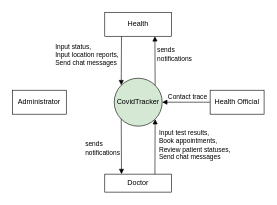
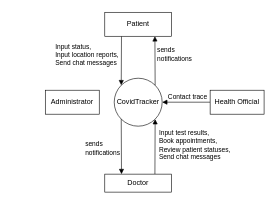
  <mxCell id="0" />
  <mxCell id="1" parent="0" />
  <mxCell id="2" style="edgeStyle=none;rounded=0;orthogonalLoop=1;jettySize=auto;html=1;exitX=0.75;exitY=0;exitDx=0;exitDy=0;entryX=1;entryY=1;entryDx=0;entryDy=0;endArrow=block;endFill=1;" edge="1" parent="1" source="17" target="3"><mxGeometry relative="1" as="geometry"><mxPoint x="259.312" y="270" as="sourcePoint" /></mxGeometry></mxCell>
- <mxCell id="3" value="CovidTracker" style="ellipse;whiteSpace=wrap;html=1;aspect=fixed;fillColor=#d5e8d4;" vertex="1" parent="1"><mxGeometry x="190" y="130" width="80" height="80" as="geometry" /></mxCell>
+ <mxCell id="3" value="CovidTracker" style="ellipse;whiteSpace=wrap;html=1;aspect=fixed;" vertex="1" parent="1"><mxGeometry x="190" y="130" width="80" height="80" as="geometry" /></mxCell>
  <mxCell id="4" style="edgeStyle=none;rounded=0;orthogonalLoop=1;jettySize=auto;html=1;exitX=0.25;exitY=1;exitDx=0;exitDy=0;endArrow=block;endFill=1;entryX=0;entryY=0;entryDx=0;entryDy=0;" edge="1" parent="1" source="8" target="3"><mxGeometry relative="1" as="geometry" /></mxCell>
  <mxCell id="5" value="Input status,&lt;br&gt;Input location reports,&lt;br&gt;Send chat messages" style="edgeLabel;html=1;align=left;verticalAlign=middle;resizable=0;points=[];" connectable="0" vertex="1" parent="4"><mxGeometry x="-0.421" y="1" relative="1" as="geometry"><mxPoint x="-113" y="6" as="offset" /></mxGeometry></mxCell>
  <mxCell id="6" style="edgeStyle=none;rounded=0;orthogonalLoop=1;jettySize=auto;html=1;exitX=1;exitY=0;exitDx=0;exitDy=0;entryX=0.75;entryY=1;entryDx=0;entryDy=0;endArrow=block;endFill=1;" edge="1" parent="1" source="3" target="8"><mxGeometry relative="1" as="geometry" /></mxCell>
  <mxCell id="7" value="sends&lt;br&gt;notifications" style="edgeLabel;html=1;align=left;verticalAlign=middle;resizable=0;points=[];" connectable="0" vertex="1" parent="6"><mxGeometry x="0.535" relative="1" as="geometry"><mxPoint x="2" y="11" as="offset" /></mxGeometry></mxCell>
- <mxCell id="8" value="Health" style="rounded=0;whiteSpace=wrap;html=1;" vertex="1" parent="1"><mxGeometry x="174.25" y="20" width="111.5" height="40" as="geometry" /></mxCell>
+ <mxCell id="8" value="Patient" style="rounded=0;whiteSpace=wrap;html=1;" vertex="1" parent="1"><mxGeometry x="174.25" y="20" width="111.5" height="40" as="geometry" /></mxCell>
  <mxCell id="9" style="edgeStyle=none;rounded=0;orthogonalLoop=1;jettySize=auto;html=1;exitX=0;exitY=1;exitDx=0;exitDy=0;endArrow=block;endFill=1;entryX=0.25;entryY=0;entryDx=0;entryDy=0;" edge="1" parent="1" source="3" target="17"><mxGeometry relative="1" as="geometry"><mxPoint x="220" y="210" as="sourcePoint" /><mxPoint x="206.438" y="270" as="targetPoint" /></mxGeometry></mxCell>
  <mxCell id="10" value="Input test results,&lt;br&gt;Book appointments,&lt;br&gt;Review patient statuses,&lt;br&gt;Send chat messages" style="edgeLabel;html=1;align=left;verticalAlign=middle;resizable=0;points=[];" connectable="0" vertex="1" parent="9"><mxGeometry x="0.161" relative="1" as="geometry"><mxPoint x="61" y="-10" as="offset" /></mxGeometry></mxCell>
  <mxCell id="11" value="&lt;span style=&quot;color: rgba(0 , 0 , 0 , 0) ; font-family: monospace ; font-size: 0px ; background-color: rgb(248 , 249 , 250)&quot;&gt;%3CmxGraphModel%3E%3Croot%3E%3CmxCell%20id%3D%220%22%2F%3E%3CmxCell%20id%3D%221%22%20parent%3D%220%22%2F%3E%3CmxCell%20id%3D%222%22%20value%3D%22sends%26lt%3Bbr%26gt%3Bnotifications%22%20style%3D%22edgeLabel%3Bhtml%3D1%3Balign%3Dleft%3BverticalAlign%3Dmiddle%3Bresizable%3D0%3Bpoints%3D%5B%5D%3B%22%20vertex%3D%221%22%20connectable%3D%220%22%20parent%3D%221%22%3E%3CmxGeometry%20x%3D%22429.97%22%20y%3D%22159.917%22%20as%3D%22geometry%22%2F%3E%3C%2FmxCell%3E%3C%2Froot%3E%3C%2FmxGraphModel%3E&lt;/span&gt;" style="edgeLabel;html=1;align=center;verticalAlign=middle;resizable=0;points=[];" connectable="0" vertex="1" parent="9"><mxGeometry x="-0.417" y="-1" relative="1" as="geometry"><mxPoint as="offset" /></mxGeometry></mxCell>
  <mxCell id="12" value="&lt;span style=&quot;&quot;&gt;sends&lt;/span&gt;&lt;br style=&quot;&quot;&gt;&lt;span style=&quot;&quot;&gt;notifications&lt;/span&gt;" style="edgeLabel;html=1;align=left;verticalAlign=middle;resizable=0;points=[];" connectable="0" vertex="1" parent="9"><mxGeometry x="-0.383" y="-1" relative="1" as="geometry"><mxPoint x="-61" y="20" as="offset" /></mxGeometry></mxCell>
- <mxCell id="13" value="Administrator" style="rounded=0;whiteSpace=wrap;html=1;" vertex="1" parent="1"><mxGeometry x="20" y="150" width="90" height="40" as="geometry" /></mxCell>
+ <mxCell id="13" value="Administrator" style="rounded=0;whiteSpace=wrap;html=1;" vertex="1" parent="1"><mxGeometry x="75" y="150" width="90" height="40" as="geometry" /></mxCell>
  <mxCell id="14" style="edgeStyle=none;rounded=0;orthogonalLoop=1;jettySize=auto;html=1;endArrow=block;endFill=1;" edge="1" parent="1" source="16" target="3"><mxGeometry relative="1" as="geometry" /></mxCell>
  <mxCell id="15" value="Contact trace" style="edgeLabel;html=1;align=left;verticalAlign=middle;resizable=0;points=[];" connectable="0" vertex="1" parent="14"><mxGeometry x="0.248" relative="1" as="geometry"><mxPoint x="-22" y="-10" as="offset" /></mxGeometry></mxCell>
  <mxCell id="16" value="Health Official" style="rounded=0;whiteSpace=wrap;html=1;" vertex="1" parent="1"><mxGeometry x="350" y="150" width="90" height="40" as="geometry" /></mxCell>
  <mxCell id="17" value="Doctor" style="rounded=0;whiteSpace=wrap;html=1;" vertex="1" parent="1"><mxGeometry x="174.25" y="290" width="111.5" height="30" as="geometry" /></mxCell>
